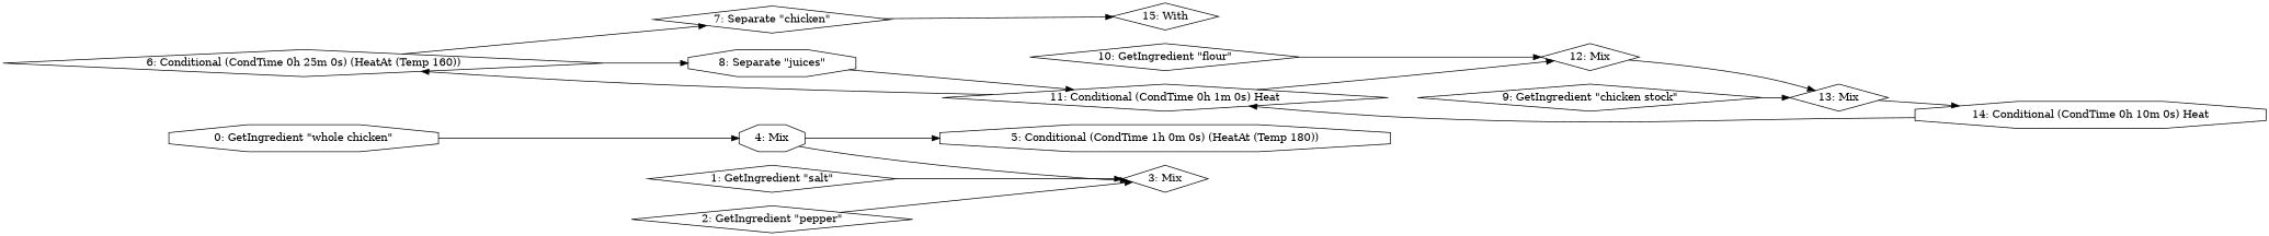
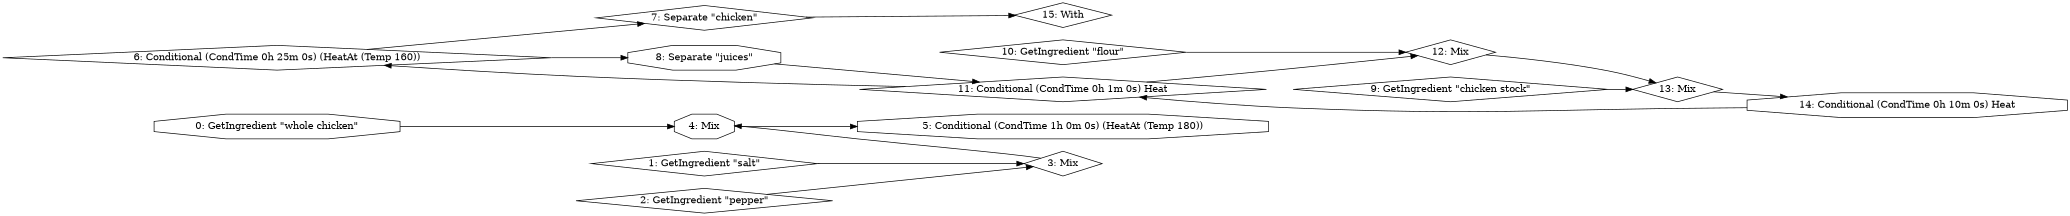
  digraph {
    rankdir=LR
    node [shape=diamond]
    "0: GetIngredient \"whole chicken\"" [shape=octagon]
    "4: Mix" [shape=octagon]
    "5: Conditional (CondTime 1h 0m 0s) (HeatAt (Temp 180))" [shape=octagon]
    "1: GetIngredient \"salt\""
    "3: Mix"
    "2: GetIngredient \"pepper\""
    "6: Conditional (CondTime 0h 25m 0s) (HeatAt (Temp 160))"
    "7: Separate \"chicken\""
    "8: Separate \"juices\"" [shape=octagon]
    "15: With"
    "11: Conditional (CondTime 0h 1m 0s) Heat"
    "12: Mix"
    "9: GetIngredient \"chicken stock\""
    "13: Mix"
    "14: Conditional (CondTime 0h 10m 0s) Heat" [shape=octagon]
    "10: GetIngredient \"flour\""
    "0: GetIngredient \"whole chicken\"" -> "4: Mix"
    "4: Mix" -> "5: Conditional (CondTime 1h 0m 0s) (HeatAt (Temp 180))"
    "1: GetIngredient \"salt\"" -> "3: Mix"
-   "4: Mix" -> "3: Mix"
+   "3: Mix" -> "4: Mix"
    "2: GetIngredient \"pepper\"" -> "3: Mix"
    "6: Conditional (CondTime 0h 25m 0s) (HeatAt (Temp 160))" -> "7: Separate \"chicken\""
    "6: Conditional (CondTime 0h 25m 0s) (HeatAt (Temp 160))" -> "8: Separate \"juices\""
    "7: Separate \"chicken\"" -> "15: With"
    "8: Separate \"juices\"" -> "11: Conditional (CondTime 0h 1m 0s) Heat"
    "11: Conditional (CondTime 0h 1m 0s) Heat" -> "6: Conditional (CondTime 0h 25m 0s) (HeatAt (Temp 160))"
    "11: Conditional (CondTime 0h 1m 0s) Heat" -> "12: Mix"
    "12: Mix" -> "13: Mix"
    "9: GetIngredient \"chicken stock\"" -> "13: Mix"
    "13: Mix" -> "14: Conditional (CondTime 0h 10m 0s) Heat"
    "14: Conditional (CondTime 0h 10m 0s) Heat" -> "11: Conditional (CondTime 0h 1m 0s) Heat"
    "10: GetIngredient \"flour\"" -> "12: Mix"
  }
